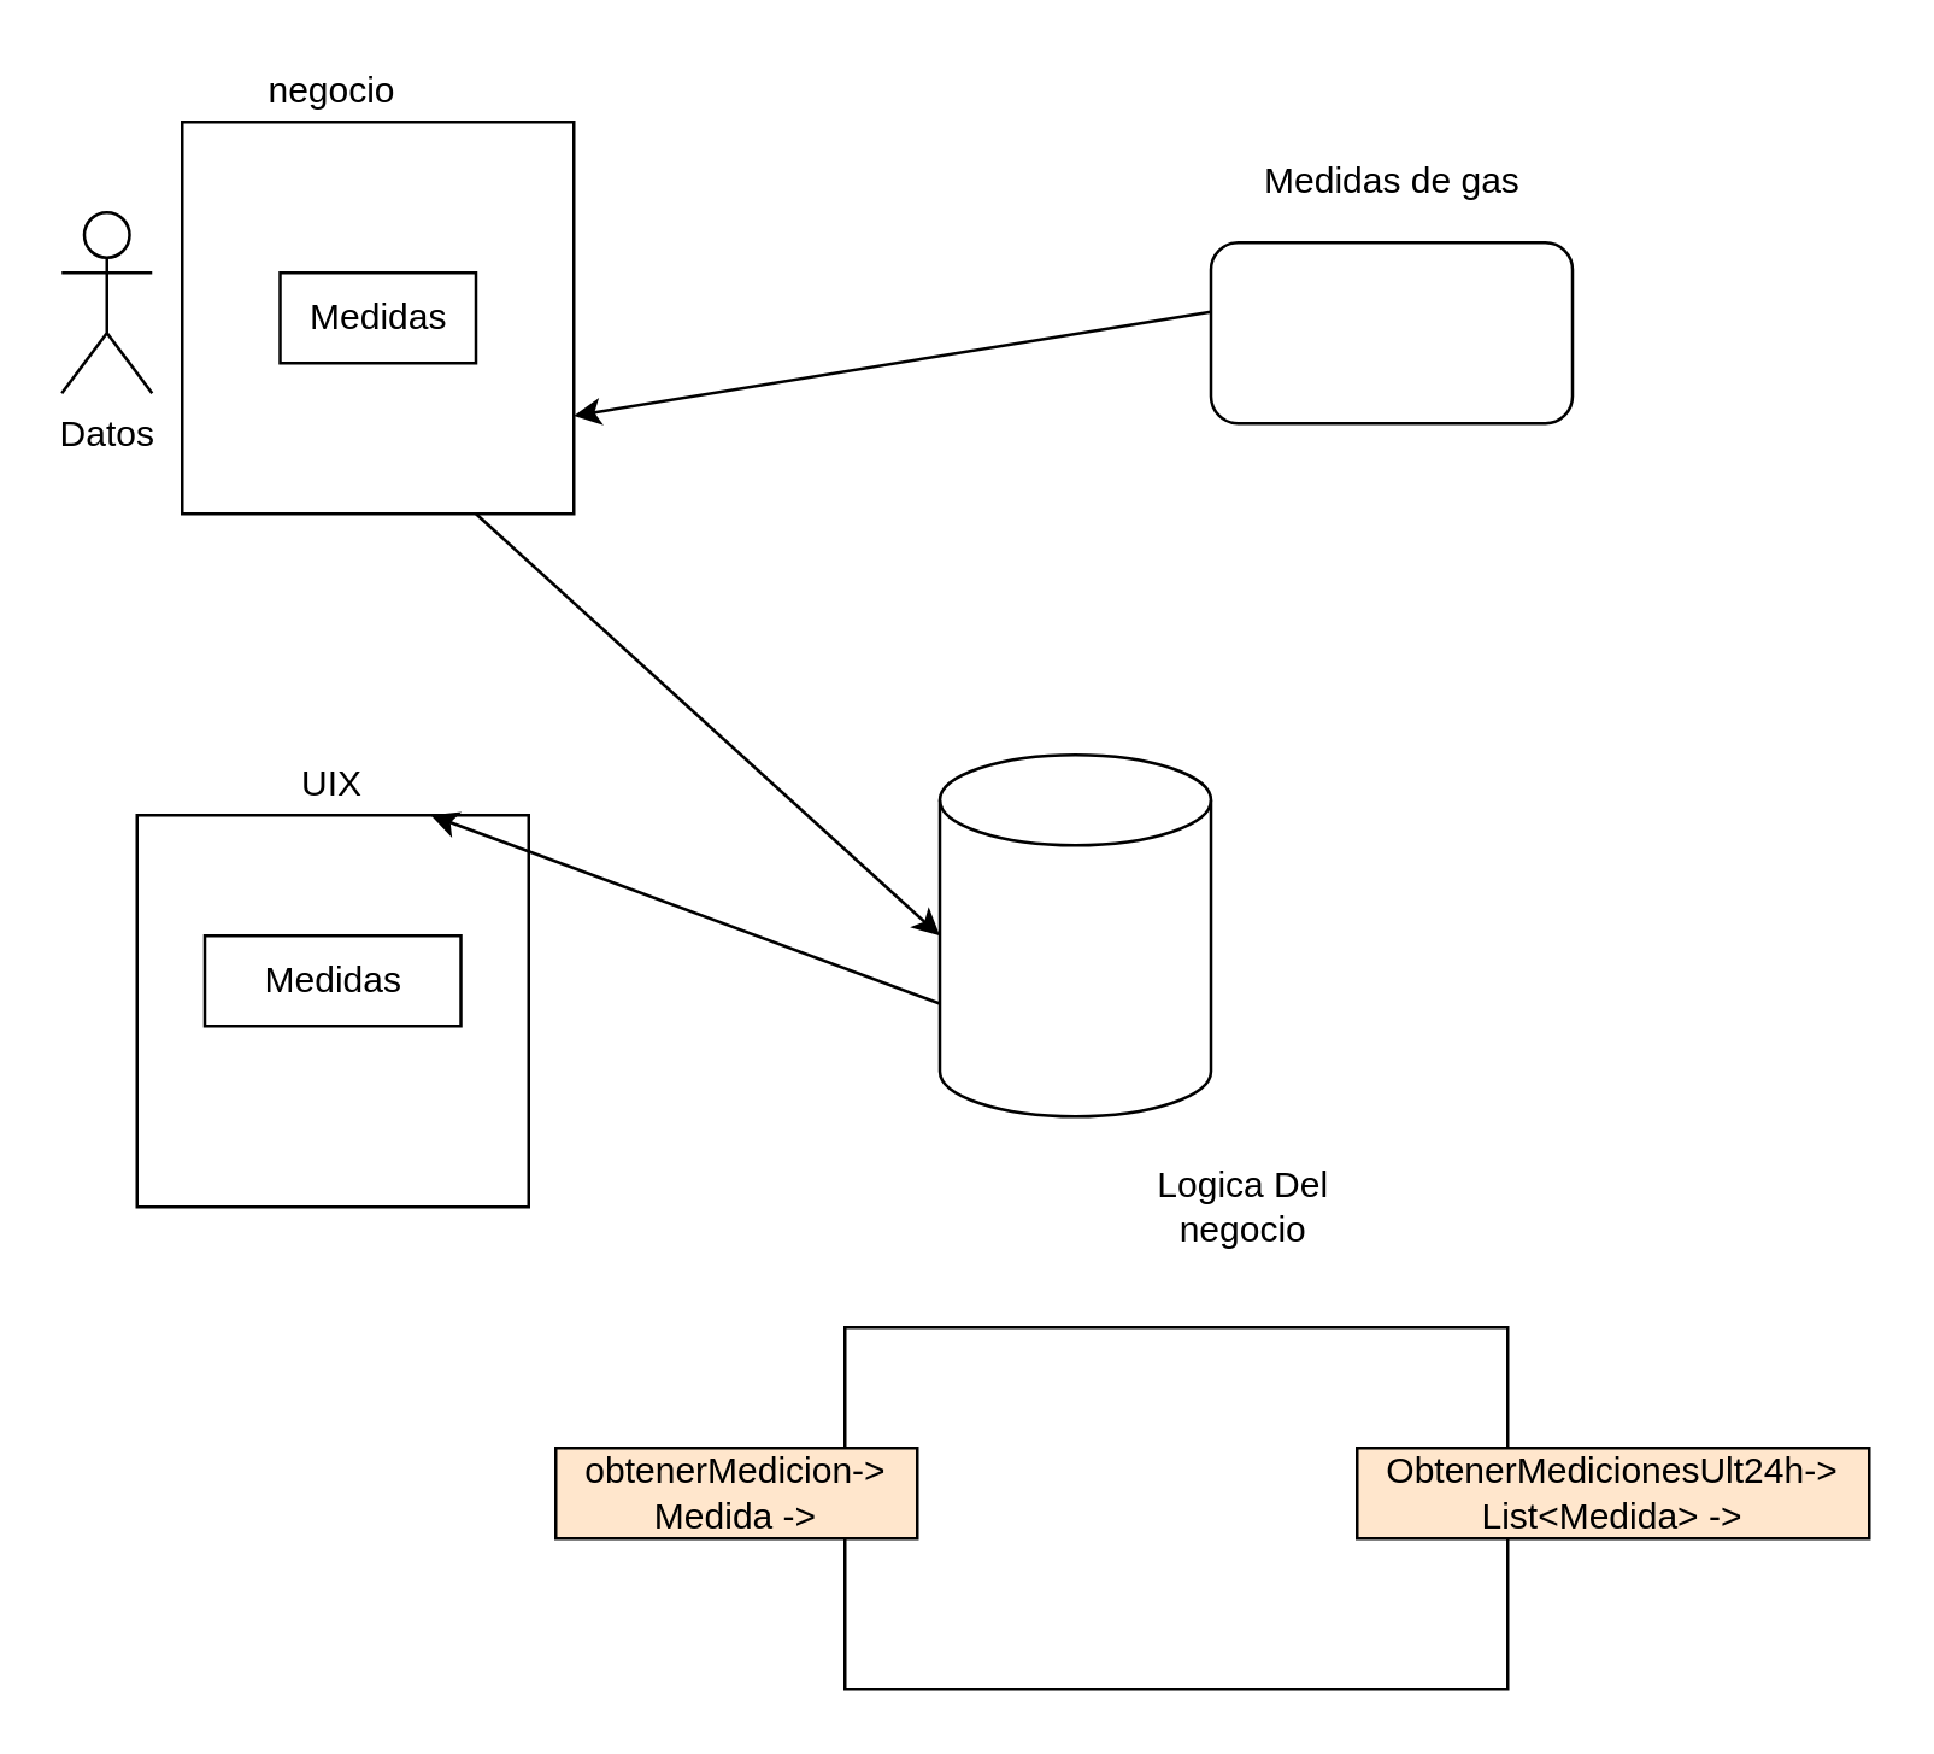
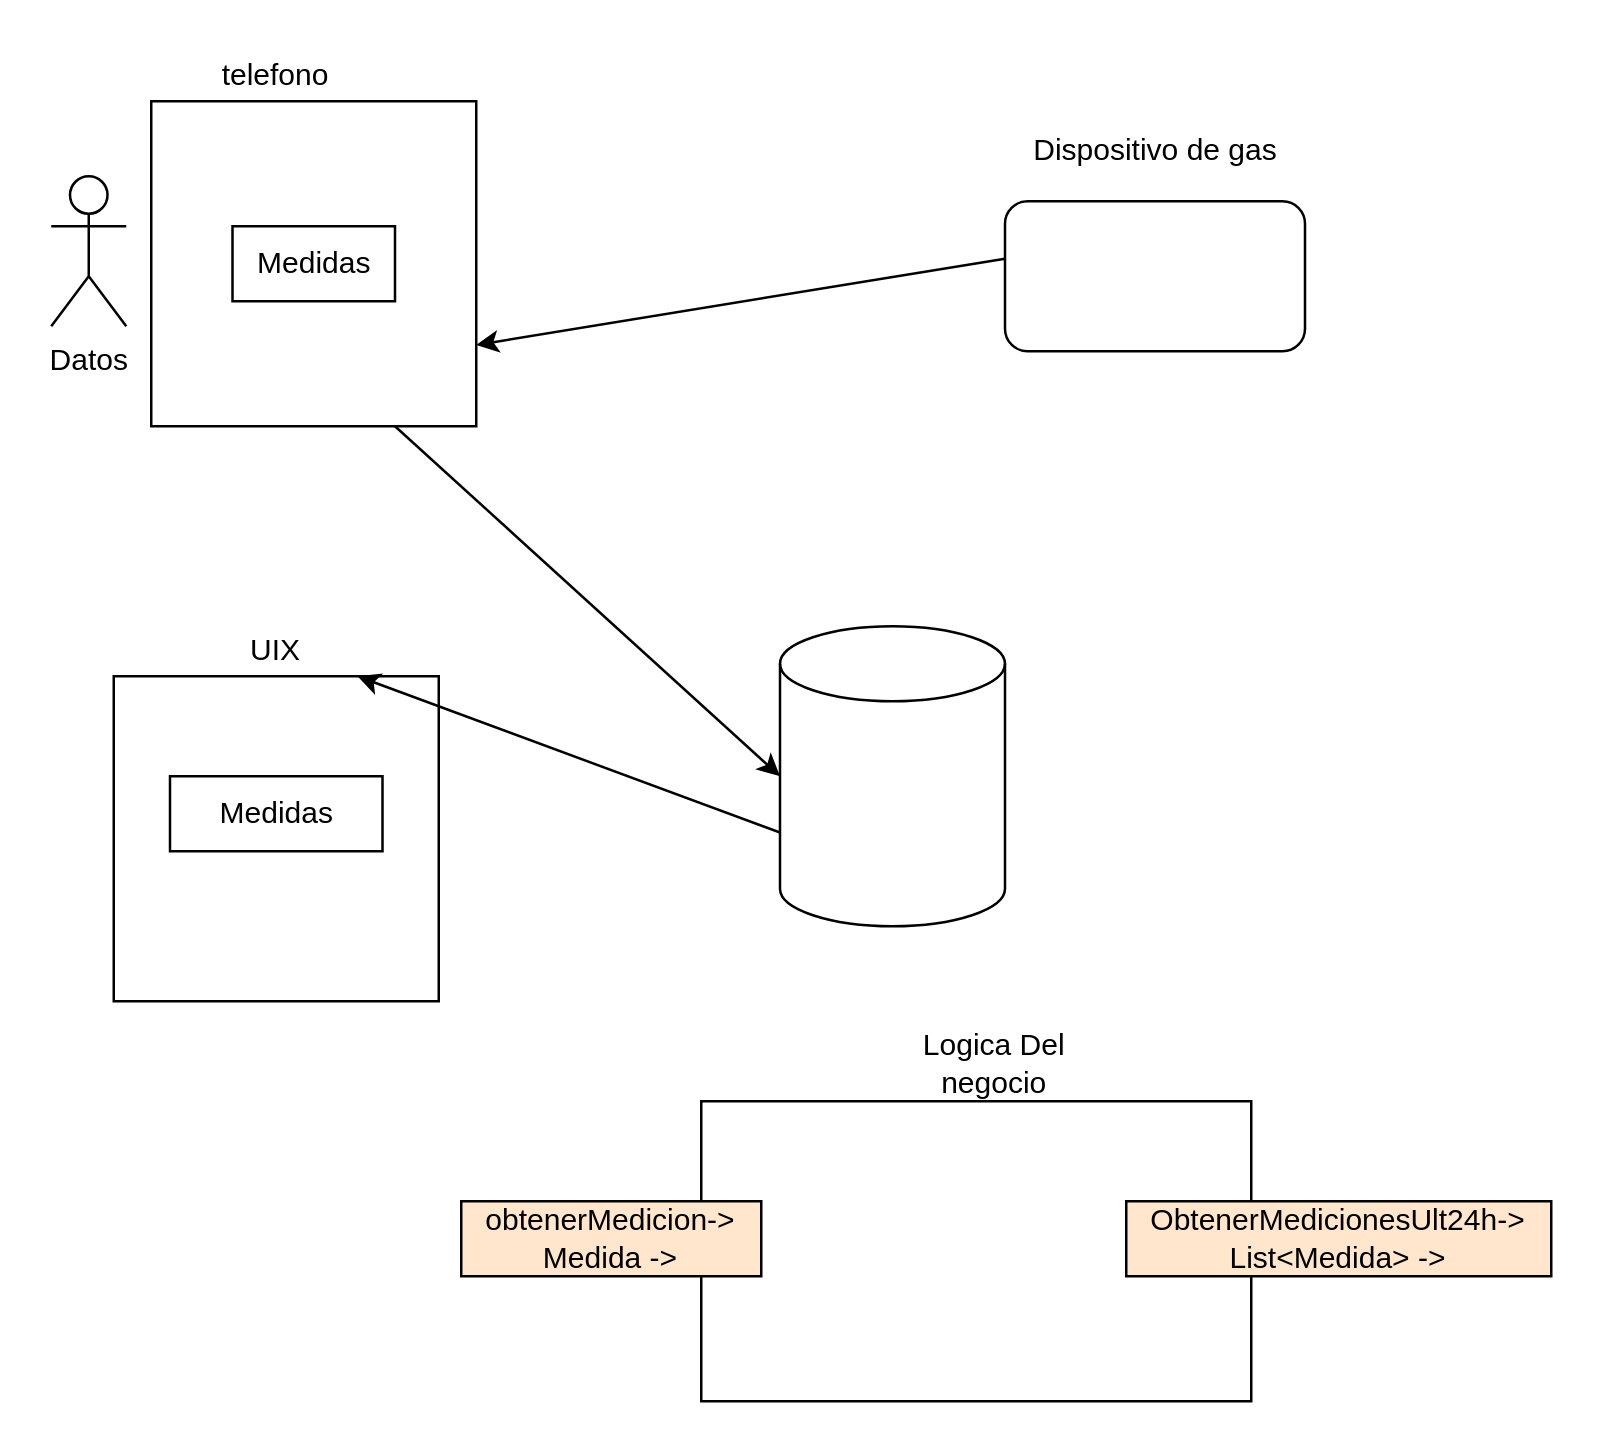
  <mxCell id="0" />
  <mxCell id="1" parent="0" />
  <mxCell id="2" value="Datos" style="shape=umlActor;verticalLabelPosition=bottom;verticalAlign=top;html=1;outlineConnect=0;" parent="1" vertex="1"><mxGeometry x="20" y="70" width="30" height="60" as="geometry" /></mxCell>
  <mxCell id="3" value="" style="whiteSpace=wrap;html=1;aspect=fixed;" parent="1" vertex="1"><mxGeometry x="60" y="40" width="130" height="130" as="geometry" /></mxCell>
- <mxCell id="4" value="negocio" style="text;html=1;strokeColor=none;fillColor=none;align=center;verticalAlign=middle;whiteSpace=wrap;rounded=0;" parent="1" vertex="1"><mxGeometry x="90" y="20" width="40" height="20" as="geometry" /></mxCell>
+ <mxCell id="4" value="telefono" style="text;html=1;strokeColor=none;fillColor=none;align=center;verticalAlign=middle;whiteSpace=wrap;rounded=0;" parent="1" vertex="1"><mxGeometry x="90" y="20" width="40" height="20" as="geometry" /></mxCell>
  <mxCell id="5" value="" style="shape=cylinder3;whiteSpace=wrap;html=1;boundedLbl=1;backgroundOutline=1;size=15;" parent="1" vertex="1"><mxGeometry x="311.5" y="250" width="90" height="120" as="geometry" /></mxCell>
  <mxCell id="6" value="" style="whiteSpace=wrap;html=1;aspect=fixed;" parent="1" vertex="1"><mxGeometry x="45" y="270" width="130" height="130" as="geometry" /></mxCell>
  <mxCell id="7" value="UIX" style="text;html=1;strokeColor=none;fillColor=none;align=center;verticalAlign=middle;whiteSpace=wrap;rounded=0;" parent="1" vertex="1"><mxGeometry x="90" y="250" width="40" height="20" as="geometry" /></mxCell>
  <mxCell id="8" value="" style="rounded=1;whiteSpace=wrap;html=1;" parent="1" vertex="1"><mxGeometry x="401.5" y="80" width="120" height="60" as="geometry" /></mxCell>
- <mxCell id="9" value="Medidas de gas" style="text;html=1;strokeColor=none;fillColor=none;align=center;verticalAlign=middle;whiteSpace=wrap;rounded=0;" parent="1" vertex="1"><mxGeometry x="411.5" y="50" width="100" height="20" as="geometry" /></mxCell>
+ <mxCell id="9" value="Dispositivo de gas" style="text;html=1;strokeColor=none;fillColor=none;align=center;verticalAlign=middle;whiteSpace=wrap;rounded=0;" parent="1" vertex="1"><mxGeometry x="411.5" y="50" width="100" height="20" as="geometry" /></mxCell>
  <mxCell id="10" value="Medidas" style="rounded=0;whiteSpace=wrap;html=1;" parent="1" vertex="1"><mxGeometry x="92.5" y="90" width="65" height="30" as="geometry" /></mxCell>
  <mxCell id="11" value="" style="endArrow=classic;html=1;entryX=0;entryY=0.5;entryDx=0;entryDy=0;exitX=0.75;exitY=1;exitDx=0;exitDy=0;entryPerimeter=0;" parent="1" source="3" target="5" edge="1"><mxGeometry width="50" height="50" relative="1" as="geometry"><mxPoint x="300" y="105" as="sourcePoint" /><mxPoint x="220" y="170" as="targetPoint" /></mxGeometry></mxCell>
  <mxCell id="12" value="" style="endArrow=classic;html=1;exitX=0;exitY=0;exitDx=0;exitDy=82.5;entryX=0.75;entryY=0;entryDx=0;entryDy=0;exitPerimeter=0;" parent="1" source="5" target="6" edge="1"><mxGeometry width="50" height="50" relative="1" as="geometry"><mxPoint x="170" y="240" as="sourcePoint" /><mxPoint x="300" y="270" as="targetPoint" /></mxGeometry></mxCell>
  <mxCell id="13" value="Medidas" style="rounded=0;whiteSpace=wrap;html=1;" parent="1" vertex="1"><mxGeometry x="67.5" y="310" width="85" height="30" as="geometry" /></mxCell>
  <mxCell id="14" value="" style="endArrow=classic;html=1;exitX=0;exitY=0.383;exitDx=0;exitDy=0;exitPerimeter=0;entryX=1;entryY=0.75;entryDx=0;entryDy=0;" parent="1" source="8" target="3" edge="1"><mxGeometry width="50" height="50" relative="1" as="geometry"><mxPoint x="400" y="240" as="sourcePoint" /><mxPoint x="450" y="190" as="targetPoint" /></mxGeometry></mxCell>
  <mxCell id="15" value="" style="rounded=0;whiteSpace=wrap;html=1;" parent="1" vertex="1"><mxGeometry x="280" y="440" width="220" height="120" as="geometry" /></mxCell>
- <mxCell id="16" value="Logica Del negocio" style="text;html=1;strokeColor=none;fillColor=none;align=center;verticalAlign=middle;whiteSpace=wrap;rounded=0;" parent="1" vertex="1"><mxGeometry x="365" y="385" width="95" height="30" as="geometry" /></mxCell>
+ <mxCell id="16" value="Logica Del negocio" style="text;html=1;strokeColor=none;fillColor=none;align=center;verticalAlign=middle;whiteSpace=wrap;rounded=0;" parent="1" vertex="1"><mxGeometry x="350" y="410" width="95" height="30" as="geometry" /></mxCell>
  <mxCell id="17" value="obtenerMedicion-&amp;gt; Medida -&amp;gt;" style="rounded=0;whiteSpace=wrap;html=1;fillColor=#ffe6cc;" parent="1" vertex="1"><mxGeometry x="184" y="480" width="120" height="30" as="geometry" /></mxCell>
  <mxCell id="18" value="ObtenerMedicionesUlt24h-&amp;gt; List&amp;lt;Medida&amp;gt; -&amp;gt;" style="rounded=0;whiteSpace=wrap;html=1;fillColor=#ffe6cc;" parent="1" vertex="1"><mxGeometry x="450" y="480" width="170" height="30" as="geometry" /></mxCell>
